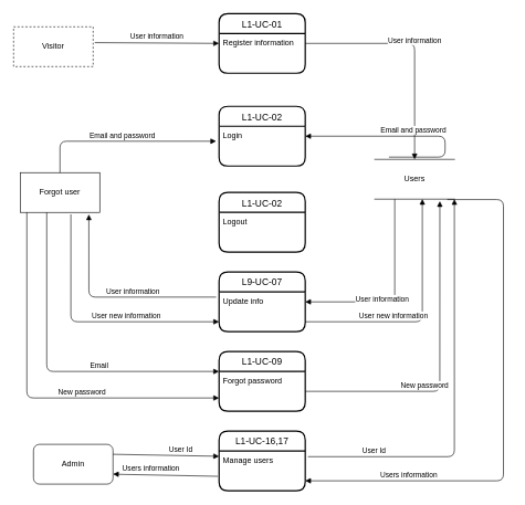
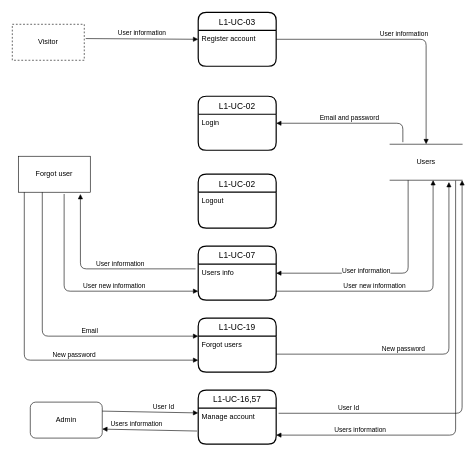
  <mxCell id="0" />
  <mxCell id="1" parent="0" />
- <mxCell id="2" value="L1-UC-01" style="swimlane;childLayout=stackLayout;horizontal=1;startSize=30;horizontalStack=0;rounded=1;fontSize=14;fontStyle=0;strokeWidth=2;resizeParent=0;resizeLast=1;shadow=0;dashed=0;align=center;" parent="1" vertex="1"><mxGeometry x="330" y="20" width="130" height="90" as="geometry" /></mxCell>
- <mxCell id="3" value="Register information" style="align=left;strokeColor=none;fillColor=none;spacingLeft=4;fontSize=12;verticalAlign=top;resizable=0;rotatable=0;part=1;" parent="2" vertex="1"><mxGeometry y="30" width="130" height="60" as="geometry" /></mxCell>
+ <mxCell id="2" value="L1-UC-03" style="swimlane;childLayout=stackLayout;horizontal=1;startSize=30;horizontalStack=0;rounded=1;fontSize=14;fontStyle=0;strokeWidth=2;resizeParent=0;resizeLast=1;shadow=0;dashed=0;align=center;" parent="1" vertex="1"><mxGeometry x="330" y="20" width="130" height="90" as="geometry" /></mxCell>
+ <mxCell id="3" value="Register account" style="align=left;strokeColor=none;fillColor=none;spacingLeft=4;fontSize=12;verticalAlign=top;resizable=0;rotatable=0;part=1;" parent="2" vertex="1"><mxGeometry y="30" width="130" height="60" as="geometry" /></mxCell>
  <mxCell id="4" value="Visitor" style="rounded=0;whiteSpace=wrap;html=1;dashed=1;" parent="1" vertex="1"><mxGeometry x="20" y="40" width="120" height="60" as="geometry" /></mxCell>
  <mxCell id="5" value="User information" style="html=1;verticalAlign=bottom;endArrow=block;exitX=1.02;exitY=0.397;exitDx=0;exitDy=0;entryX=0;entryY=0.25;entryDx=0;entryDy=0;exitPerimeter=0;" parent="1" source="4" target="3" edge="1"><mxGeometry width="80" relative="1" as="geometry"><mxPoint x="558.36" y="71.02" as="sourcePoint" /><mxPoint x="430" y="210" as="targetPoint" /></mxGeometry></mxCell>
  <mxCell id="6" value="User information" style="html=1;verticalAlign=bottom;endArrow=block;exitX=1;exitY=0.25;exitDx=0;exitDy=0;entryX=0.5;entryY=0;entryDx=0;entryDy=0;edgeStyle=orthogonalEdgeStyle;" parent="1" source="3" target="7" edge="1"><mxGeometry width="80" relative="1" as="geometry"><mxPoint x="470" y="70" as="sourcePoint" /><mxPoint x="630" y="60" as="targetPoint" /></mxGeometry></mxCell>
- <mxCell id="7" value="Users" style="shape=partialRectangle;whiteSpace=wrap;html=1;left=0;right=0;fillColor=none;" parent="1" vertex="1"><mxGeometry x="565" y="240" width="120" height="60" as="geometry" /></mxCell>
+ <mxCell id="7" value="Users" style="shape=partialRectangle;whiteSpace=wrap;html=1;left=0;right=0;fillColor=none;" parent="1" vertex="1"><mxGeometry x="650" y="240" width="120" height="60" as="geometry" /></mxCell>
  <mxCell id="8" value="Forgot user" style="rounded=0;whiteSpace=wrap;html=1;" parent="1" vertex="1"><mxGeometry x="30" y="260" width="120" height="60" as="geometry" /></mxCell>
  <mxCell id="9" value="L1-UC-02" style="swimlane;childLayout=stackLayout;horizontal=1;startSize=30;horizontalStack=0;rounded=1;fontSize=14;fontStyle=0;strokeWidth=2;resizeParent=0;resizeLast=1;shadow=0;dashed=0;align=center;" parent="1" vertex="1"><mxGeometry x="330" y="160" width="130" height="90" as="geometry" /></mxCell>
  <mxCell id="10" value="Login" style="align=left;strokeColor=none;fillColor=none;spacingLeft=4;fontSize=12;verticalAlign=top;resizable=0;rotatable=0;part=1;" parent="9" vertex="1"><mxGeometry y="30" width="130" height="60" as="geometry" /></mxCell>
- <mxCell id="11" value="Email and password" style="html=1;verticalAlign=bottom;endArrow=block;entryX=-0.034;entryY=0.377;entryDx=0;entryDy=0;entryPerimeter=0;edgeStyle=orthogonalEdgeStyle;exitX=0.5;exitY=0;exitDx=0;exitDy=0;" parent="1" source="8" target="10" edge="1"><mxGeometry width="80" relative="1" as="geometry"><mxPoint x="90" y="240" as="sourcePoint" /><mxPoint x="340" y="75" as="targetPoint" /><Array as="points"><mxPoint x="90" y="213" /></Array></mxGeometry></mxCell>
  <mxCell id="12" value="Email and password" style="html=1;verticalAlign=bottom;endArrow=block;exitX=0.177;exitY=-0.057;exitDx=0;exitDy=0;entryX=1;entryY=0.25;entryDx=0;entryDy=0;exitPerimeter=0;edgeStyle=orthogonalEdgeStyle;" parent="1" source="7" target="10" edge="1"><mxGeometry width="80" relative="1" as="geometry"><mxPoint x="162.4" y="123.82" as="sourcePoint" /><mxPoint x="350" y="85" as="targetPoint" /><Array as="points"><mxPoint x="671" y="205" /></Array></mxGeometry></mxCell>
  <mxCell id="13" value="L1-UC-02" style="swimlane;childLayout=stackLayout;horizontal=1;startSize=30;horizontalStack=0;rounded=1;fontSize=14;fontStyle=0;strokeWidth=2;resizeParent=0;resizeLast=1;shadow=0;dashed=0;align=center;" parent="1" vertex="1"><mxGeometry x="330" y="290" width="130" height="90" as="geometry" /></mxCell>
  <mxCell id="14" value="Logout" style="align=left;strokeColor=none;fillColor=none;spacingLeft=4;fontSize=12;verticalAlign=top;resizable=0;rotatable=0;part=1;" parent="13" vertex="1"><mxGeometry y="30" width="130" height="60" as="geometry" /></mxCell>
- <mxCell id="15" value="L9-UC-07" style="swimlane;childLayout=stackLayout;horizontal=1;startSize=30;horizontalStack=0;rounded=1;fontSize=14;fontStyle=0;strokeWidth=2;resizeParent=0;resizeLast=1;shadow=0;dashed=0;align=center;" parent="1" vertex="1"><mxGeometry x="330" y="410" width="130" height="90" as="geometry" /></mxCell>
- <mxCell id="16" value="Update info" style="align=left;strokeColor=none;fillColor=none;spacingLeft=4;fontSize=12;verticalAlign=top;resizable=0;rotatable=0;part=1;" parent="15" vertex="1"><mxGeometry y="30" width="130" height="60" as="geometry" /></mxCell>
- <mxCell id="17" value="L1-UC-09" style="swimlane;childLayout=stackLayout;horizontal=1;startSize=30;horizontalStack=0;rounded=1;fontSize=14;fontStyle=0;strokeWidth=2;resizeParent=0;resizeLast=1;shadow=0;dashed=0;align=center;" parent="1" vertex="1"><mxGeometry x="330" y="530" width="130" height="90" as="geometry" /></mxCell>
- <mxCell id="18" value="Forgot password" style="align=left;strokeColor=none;fillColor=none;spacingLeft=4;fontSize=12;verticalAlign=top;resizable=0;rotatable=0;part=1;" parent="17" vertex="1"><mxGeometry y="30" width="130" height="60" as="geometry" /></mxCell>
+ <mxCell id="15" value="L1-UC-07" style="swimlane;childLayout=stackLayout;horizontal=1;startSize=30;horizontalStack=0;rounded=1;fontSize=14;fontStyle=0;strokeWidth=2;resizeParent=0;resizeLast=1;shadow=0;dashed=0;align=center;" parent="1" vertex="1"><mxGeometry x="330" y="410" width="130" height="90" as="geometry" /></mxCell>
+ <mxCell id="16" value="Users info" style="align=left;strokeColor=none;fillColor=none;spacingLeft=4;fontSize=12;verticalAlign=top;resizable=0;rotatable=0;part=1;" parent="15" vertex="1"><mxGeometry y="30" width="130" height="60" as="geometry" /></mxCell>
+ <mxCell id="17" value="L1-UC-19" style="swimlane;childLayout=stackLayout;horizontal=1;startSize=30;horizontalStack=0;rounded=1;fontSize=14;fontStyle=0;strokeWidth=2;resizeParent=0;resizeLast=1;shadow=0;dashed=0;align=center;" parent="1" vertex="1"><mxGeometry x="330" y="530" width="130" height="90" as="geometry" /></mxCell>
+ <mxCell id="18" value="Forgot users" style="align=left;strokeColor=none;fillColor=none;spacingLeft=4;fontSize=12;verticalAlign=top;resizable=0;rotatable=0;part=1;" parent="17" vertex="1"><mxGeometry y="30" width="130" height="60" as="geometry" /></mxCell>
  <mxCell id="19" value="User information" style="html=1;verticalAlign=bottom;endArrow=block;entryX=0.863;entryY=1.05;entryDx=0;entryDy=0;entryPerimeter=0;exitX=-0.034;exitY=0.13;exitDx=0;exitDy=0;exitPerimeter=0;edgeStyle=orthogonalEdgeStyle;" parent="1" source="16" target="8" edge="1"><mxGeometry x="-0.207" width="80" relative="1" as="geometry"><mxPoint x="290" y="460" as="sourcePoint" /><mxPoint x="340" y="75" as="targetPoint" /><mxPoint as="offset" /></mxGeometry></mxCell>
  <mxCell id="20" value="User information" style="html=1;verticalAlign=bottom;endArrow=block;entryX=1;entryY=0.25;entryDx=0;entryDy=0;exitX=0.25;exitY=1;exitDx=0;exitDy=0;edgeStyle=orthogonalEdgeStyle;" parent="1" source="7" target="16" edge="1"><mxGeometry x="0.2" y="5" width="80" relative="1" as="geometry"><mxPoint x="640" y="340" as="sourcePoint" /><mxPoint x="327.6" y="250" as="targetPoint" /><mxPoint as="offset" /></mxGeometry></mxCell>
  <mxCell id="21" value="User new information" style="html=1;verticalAlign=bottom;endArrow=block;exitX=1;exitY=0.75;exitDx=0;exitDy=0;edgeStyle=orthogonalEdgeStyle;entryX=0.597;entryY=0.997;entryDx=0;entryDy=0;entryPerimeter=0;" parent="1" source="16" target="7" edge="1"><mxGeometry x="-0.264" width="80" relative="1" as="geometry"><mxPoint x="550" y="488.82" as="sourcePoint" /><mxPoint x="720" y="310" as="targetPoint" /><mxPoint as="offset" /></mxGeometry></mxCell>
  <mxCell id="22" value="User new information" style="html=1;verticalAlign=bottom;endArrow=block;entryX=0;entryY=0.75;entryDx=0;entryDy=0;exitX=0.637;exitY=1.05;exitDx=0;exitDy=0;exitPerimeter=0;edgeStyle=orthogonalEdgeStyle;" parent="1" source="8" target="16" edge="1"><mxGeometry x="0.274" width="80" relative="1" as="geometry"><mxPoint x="120" y="380" as="sourcePoint" /><mxPoint x="370" y="105" as="targetPoint" /><Array as="points"><mxPoint x="106" y="485" /></Array><mxPoint as="offset" /></mxGeometry></mxCell>
  <mxCell id="23" value="New password" style="html=1;verticalAlign=bottom;endArrow=block;edgeStyle=orthogonalEdgeStyle;" parent="1" edge="1"><mxGeometry x="0.274" width="80" relative="1" as="geometry"><mxPoint x="40" y="320" as="sourcePoint" /><mxPoint x="330" y="600" as="targetPoint" /><Array as="points"><mxPoint x="40" y="600" /></Array><mxPoint as="offset" /></mxGeometry></mxCell>
  <mxCell id="24" value="Email" style="html=1;verticalAlign=bottom;endArrow=block;edgeStyle=orthogonalEdgeStyle;" parent="1" source="8" edge="1"><mxGeometry x="0.274" width="80" relative="1" as="geometry"><mxPoint x="70" y="350" as="sourcePoint" /><mxPoint x="330" y="560" as="targetPoint" /><Array as="points"><mxPoint x="70" y="560" /></Array><mxPoint as="offset" /></mxGeometry></mxCell>
  <mxCell id="25" value="New password" style="html=1;verticalAlign=bottom;endArrow=block;exitX=1;exitY=0.5;exitDx=0;exitDy=0;edgeStyle=orthogonalEdgeStyle;entryX=0.817;entryY=1.05;entryDx=0;entryDy=0;entryPerimeter=0;" parent="1" source="18" target="7" edge="1"><mxGeometry x="-0.264" width="80" relative="1" as="geometry"><mxPoint x="500" y="585" as="sourcePoint" /><mxPoint x="760" y="410" as="targetPoint" /><mxPoint as="offset" /></mxGeometry></mxCell>
- <mxCell id="26" value="L1-UC-16,17" style="swimlane;childLayout=stackLayout;horizontal=1;startSize=30;horizontalStack=0;rounded=1;fontSize=14;fontStyle=0;strokeWidth=2;resizeParent=0;resizeLast=1;shadow=0;dashed=0;align=center;" parent="1" vertex="1"><mxGeometry x="330" y="650" width="130" height="90" as="geometry" /></mxCell>
- <mxCell id="27" value="Manage users" style="align=left;strokeColor=none;fillColor=none;spacingLeft=4;fontSize=12;verticalAlign=top;resizable=0;rotatable=0;part=1;" parent="26" vertex="1"><mxGeometry y="30" width="130" height="60" as="geometry" /></mxCell>
+ <mxCell id="26" value="L1-UC-16,57" style="swimlane;childLayout=stackLayout;horizontal=1;startSize=30;horizontalStack=0;rounded=1;fontSize=14;fontStyle=0;strokeWidth=2;resizeParent=0;resizeLast=1;shadow=0;dashed=0;align=center;" parent="1" vertex="1"><mxGeometry x="330" y="650" width="130" height="90" as="geometry" /></mxCell>
+ <mxCell id="27" value="Manage account" style="align=left;strokeColor=none;fillColor=none;spacingLeft=4;fontSize=12;verticalAlign=top;resizable=0;rotatable=0;part=1;" parent="26" vertex="1"><mxGeometry y="30" width="130" height="60" as="geometry" /></mxCell>
  <mxCell id="28" value="Admin" style="whiteSpace=wrap;html=1;rounded=1;" parent="1" vertex="1"><mxGeometry x="50" y="670" width="120" height="60" as="geometry" /></mxCell>
  <mxCell id="29" value="User Id" style="html=1;verticalAlign=bottom;endArrow=block;exitX=1;exitY=0.25;exitDx=0;exitDy=0;" parent="1" source="28" edge="1"><mxGeometry x="0.274" width="80" relative="1" as="geometry"><mxPoint x="30" y="410" as="sourcePoint" /><mxPoint x="330" y="688" as="targetPoint" /><mxPoint as="offset" /></mxGeometry></mxCell>
  <mxCell id="30" value="User Id" style="html=1;verticalAlign=bottom;endArrow=block;exitX=1.031;exitY=0.143;exitDx=0;exitDy=0;edgeStyle=orthogonalEdgeStyle;entryX=1;entryY=1;entryDx=0;entryDy=0;exitPerimeter=0;labelPosition=left;verticalLabelPosition=top;align=right;" parent="1" source="27" target="7" edge="1"><mxGeometry x="-0.609" width="80" relative="1" as="geometry"><mxPoint x="481.96" y="687" as="sourcePoint" /><mxPoint x="770" y="400" as="targetPoint" /><mxPoint as="offset" /></mxGeometry></mxCell>
  <mxCell id="31" value="Users information" style="html=1;verticalAlign=bottom;endArrow=block;exitX=-0.015;exitY=0.637;exitDx=0;exitDy=0;entryX=1;entryY=0.75;entryDx=0;entryDy=0;exitPerimeter=0;" parent="1" source="27" target="28" edge="1"><mxGeometry x="0.274" width="80" relative="1" as="geometry"><mxPoint x="320" y="763" as="sourcePoint" /><mxPoint x="160" y="760" as="targetPoint" /><mxPoint as="offset" /></mxGeometry></mxCell>
  <mxCell id="32" value="Users information" style="html=1;verticalAlign=bottom;endArrow=block;entryX=1;entryY=0.75;entryDx=0;entryDy=0;exitX=0.91;exitY=1.01;exitDx=0;exitDy=0;edgeStyle=orthogonalEdgeStyle;exitPerimeter=0;" parent="1" source="7" target="27" edge="1"><mxGeometry x="0.613" width="80" relative="1" as="geometry"><mxPoint x="760" y="570" as="sourcePoint" /><mxPoint x="540" y="725" as="targetPoint" /><mxPoint as="offset" /><Array as="points"><mxPoint x="759" y="725" /></Array></mxGeometry></mxCell>
